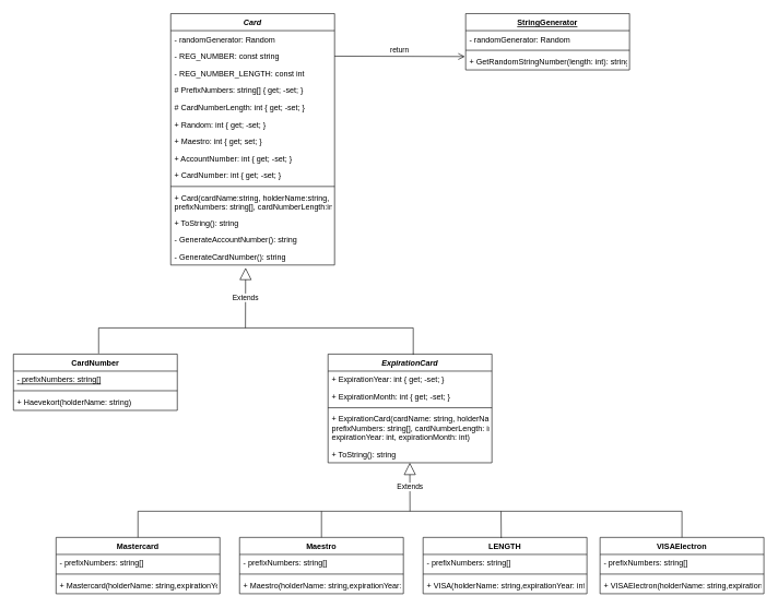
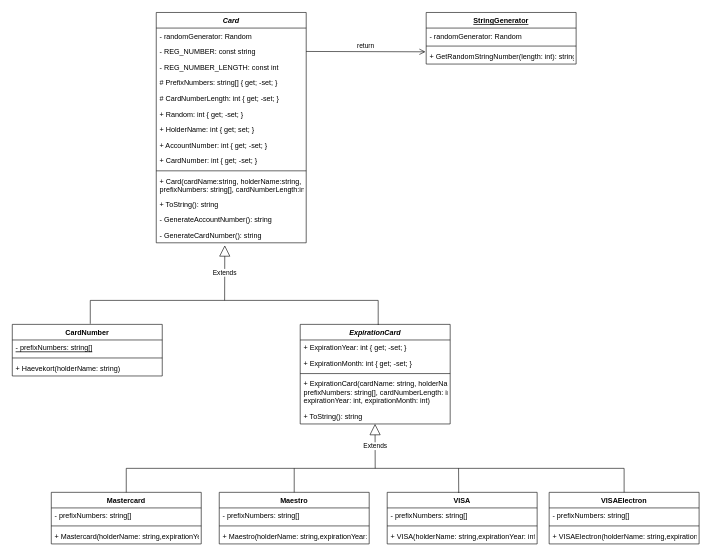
  <mxCell id="0" />
  <mxCell id="1" parent="0" />
  <mxCell id="2" value="Card" style="swimlane;fontStyle=3;align=center;verticalAlign=top;childLayout=stackLayout;horizontal=1;startSize=26;horizontalStack=0;resizeParent=1;resizeParentMax=0;resizeLast=0;collapsible=1;marginBottom=0;" vertex="1" parent="1"><mxGeometry x="260" y="20" width="250" height="384" as="geometry" /></mxCell>
  <mxCell id="3" value="- randomGenerator: Random" style="text;strokeColor=none;fillColor=none;align=left;verticalAlign=top;spacingLeft=4;spacingRight=4;overflow=hidden;rotatable=0;points=[[0,0.5],[1,0.5]];portConstraint=eastwest;" vertex="1" parent="2"><mxGeometry y="26" width="250" height="26" as="geometry" /></mxCell>
  <mxCell id="4" value="- REG_NUMBER: const string" style="text;strokeColor=none;fillColor=none;align=left;verticalAlign=top;spacingLeft=4;spacingRight=4;overflow=hidden;rotatable=0;points=[[0,0.5],[1,0.5]];portConstraint=eastwest;" vertex="1" parent="2"><mxGeometry y="52" width="250" height="26" as="geometry" /></mxCell>
  <mxCell id="5" value="- REG_NUMBER_LENGTH: const int" style="text;strokeColor=none;fillColor=none;align=left;verticalAlign=top;spacingLeft=4;spacingRight=4;overflow=hidden;rotatable=0;points=[[0,0.5],[1,0.5]];portConstraint=eastwest;" vertex="1" parent="2"><mxGeometry y="78" width="250" height="26" as="geometry" /></mxCell>
  <mxCell id="6" value="# PrefixNumbers: string[] { get; -set; }" style="text;strokeColor=none;fillColor=none;align=left;verticalAlign=top;spacingLeft=4;spacingRight=4;overflow=hidden;rotatable=0;points=[[0,0.5],[1,0.5]];portConstraint=eastwest;" vertex="1" parent="2"><mxGeometry y="104" width="250" height="26" as="geometry" /></mxCell>
  <mxCell id="7" value="# CardNumberLength: int { get; -set; }" style="text;strokeColor=none;fillColor=none;align=left;verticalAlign=top;spacingLeft=4;spacingRight=4;overflow=hidden;rotatable=0;points=[[0,0.5],[1,0.5]];portConstraint=eastwest;" vertex="1" parent="2"><mxGeometry y="130" width="250" height="26" as="geometry" /></mxCell>
  <mxCell id="8" value="+ Random: int { get; -set; }" style="text;strokeColor=none;fillColor=none;align=left;verticalAlign=top;spacingLeft=4;spacingRight=4;overflow=hidden;rotatable=0;points=[[0,0.5],[1,0.5]];portConstraint=eastwest;" vertex="1" parent="2"><mxGeometry y="156" width="250" height="26" as="geometry" /></mxCell>
- <mxCell id="9" value="+ Maestro: int { get; set; }" style="text;strokeColor=none;fillColor=none;align=left;verticalAlign=top;spacingLeft=4;spacingRight=4;overflow=hidden;rotatable=0;points=[[0,0.5],[1,0.5]];portConstraint=eastwest;" vertex="1" parent="2"><mxGeometry y="182" width="250" height="26" as="geometry" /></mxCell>
+ <mxCell id="9" value="+ HolderName: int { get; set; }" style="text;strokeColor=none;fillColor=none;align=left;verticalAlign=top;spacingLeft=4;spacingRight=4;overflow=hidden;rotatable=0;points=[[0,0.5],[1,0.5]];portConstraint=eastwest;" vertex="1" parent="2"><mxGeometry y="182" width="250" height="26" as="geometry" /></mxCell>
  <mxCell id="10" value="+ AccountNumber: int { get; -set; }" style="text;strokeColor=none;fillColor=none;align=left;verticalAlign=top;spacingLeft=4;spacingRight=4;overflow=hidden;rotatable=0;points=[[0,0.5],[1,0.5]];portConstraint=eastwest;" vertex="1" parent="2"><mxGeometry y="208" width="250" height="26" as="geometry" /></mxCell>
  <mxCell id="11" value="+ CardNumber: int { get; -set; }" style="text;strokeColor=none;fillColor=none;align=left;verticalAlign=top;spacingLeft=4;spacingRight=4;overflow=hidden;rotatable=0;points=[[0,0.5],[1,0.5]];portConstraint=eastwest;" vertex="1" parent="2"><mxGeometry y="234" width="250" height="26" as="geometry" /></mxCell>
  <mxCell id="12" value="" style="line;strokeWidth=1;fillColor=none;align=left;verticalAlign=middle;spacingTop=-1;spacingLeft=3;spacingRight=3;rotatable=0;labelPosition=right;points=[];portConstraint=eastwest;" vertex="1" parent="2"><mxGeometry y="260" width="250" height="8" as="geometry" /></mxCell>
  <mxCell id="13" value="+ Card(cardName:string, holderName:string, &#10;prefixNumbers: string[], cardNumberLength:int)" style="text;strokeColor=none;fillColor=none;align=left;verticalAlign=top;spacingLeft=4;spacingRight=4;overflow=hidden;rotatable=0;points=[[0,0.5],[1,0.5]];portConstraint=eastwest;" vertex="1" parent="2"><mxGeometry y="268" width="250" height="38" as="geometry" /></mxCell>
  <mxCell id="14" value="+ ToString(): string" style="text;strokeColor=none;fillColor=none;align=left;verticalAlign=top;spacingLeft=4;spacingRight=4;overflow=hidden;rotatable=0;points=[[0,0.5],[1,0.5]];portConstraint=eastwest;" vertex="1" parent="2"><mxGeometry y="306" width="250" height="26" as="geometry" /></mxCell>
  <mxCell id="15" value="- GenerateAccountNumber(): string" style="text;strokeColor=none;fillColor=none;align=left;verticalAlign=top;spacingLeft=4;spacingRight=4;overflow=hidden;rotatable=0;points=[[0,0.5],[1,0.5]];portConstraint=eastwest;" vertex="1" parent="2"><mxGeometry y="332" width="250" height="26" as="geometry" /></mxCell>
  <mxCell id="16" value="- GenerateCardNumber(): string" style="text;strokeColor=none;fillColor=none;align=left;verticalAlign=top;spacingLeft=4;spacingRight=4;overflow=hidden;rotatable=0;points=[[0,0.5],[1,0.5]];portConstraint=eastwest;" vertex="1" parent="2"><mxGeometry y="358" width="250" height="26" as="geometry" /></mxCell>
  <mxCell id="17" value="ExpirationCard" style="swimlane;fontStyle=3;align=center;verticalAlign=top;childLayout=stackLayout;horizontal=1;startSize=26;horizontalStack=0;resizeParent=1;resizeParentMax=0;resizeLast=0;collapsible=1;marginBottom=0;" vertex="1" parent="1"><mxGeometry x="500" y="540" width="250" height="166" as="geometry" /></mxCell>
  <mxCell id="18" value="+ ExpirationYear: int { get; -set; }" style="text;strokeColor=none;fillColor=none;align=left;verticalAlign=top;spacingLeft=4;spacingRight=4;overflow=hidden;rotatable=0;points=[[0,0.5],[1,0.5]];portConstraint=eastwest;" vertex="1" parent="17"><mxGeometry y="26" width="250" height="26" as="geometry" /></mxCell>
  <mxCell id="19" value="+ ExpirationMonth: int { get; -set; }" style="text;strokeColor=none;fillColor=none;align=left;verticalAlign=top;spacingLeft=4;spacingRight=4;overflow=hidden;rotatable=0;points=[[0,0.5],[1,0.5]];portConstraint=eastwest;" vertex="1" parent="17"><mxGeometry y="52" width="250" height="26" as="geometry" /></mxCell>
  <mxCell id="20" value="" style="line;strokeWidth=1;fillColor=none;align=left;verticalAlign=middle;spacingTop=-1;spacingLeft=3;spacingRight=3;rotatable=0;labelPosition=right;points=[];portConstraint=eastwest;" vertex="1" parent="17"><mxGeometry y="78" width="250" height="8" as="geometry" /></mxCell>
  <mxCell id="21" value="+ ExpirationCard(cardName: string, holderName: string, &#10;prefixNumbers: string[], cardNumberLength: int, &#10;expirationYear: int, expirationMonth: int)" style="text;strokeColor=none;fillColor=none;align=left;verticalAlign=top;spacingLeft=4;spacingRight=4;overflow=hidden;rotatable=0;points=[[0,0.5],[1,0.5]];portConstraint=eastwest;" vertex="1" parent="17"><mxGeometry y="86" width="250" height="54" as="geometry" /></mxCell>
  <mxCell id="22" value="+ ToString(): string" style="text;strokeColor=none;fillColor=none;align=left;verticalAlign=top;spacingLeft=4;spacingRight=4;overflow=hidden;rotatable=0;points=[[0,0.5],[1,0.5]];portConstraint=eastwest;" vertex="1" parent="17"><mxGeometry y="140" width="250" height="26" as="geometry" /></mxCell>
  <mxCell id="23" value="CardNumber" style="swimlane;fontStyle=1;align=center;verticalAlign=top;childLayout=stackLayout;horizontal=1;startSize=26;horizontalStack=0;resizeParent=1;resizeParentMax=0;resizeLast=0;collapsible=1;marginBottom=0;" vertex="1" parent="1"><mxGeometry x="20" y="540" width="250" height="86" as="geometry" /></mxCell>
  <mxCell id="24" value="- prefixNumbers: string[]" style="text;strokeColor=none;fillColor=none;align=left;verticalAlign=top;spacingLeft=4;spacingRight=4;overflow=hidden;rotatable=0;points=[[0,0.5],[1,0.5]];portConstraint=eastwest;fontStyle=4" vertex="1" parent="23"><mxGeometry y="26" width="250" height="26" as="geometry" /></mxCell>
  <mxCell id="25" value="" style="line;strokeWidth=1;fillColor=none;align=left;verticalAlign=middle;spacingTop=-1;spacingLeft=3;spacingRight=3;rotatable=0;labelPosition=right;points=[];portConstraint=eastwest;" vertex="1" parent="23"><mxGeometry y="52" width="250" height="8" as="geometry" /></mxCell>
  <mxCell id="26" value="+ Haevekort(holderName: string)" style="text;strokeColor=none;fillColor=none;align=left;verticalAlign=top;spacingLeft=4;spacingRight=4;overflow=hidden;rotatable=0;points=[[0,0.5],[1,0.5]];portConstraint=eastwest;" vertex="1" parent="23"><mxGeometry y="60" width="250" height="26" as="geometry" /></mxCell>
  <mxCell id="27" value="Maestro" style="swimlane;fontStyle=1;align=center;verticalAlign=top;childLayout=stackLayout;horizontal=1;startSize=26;horizontalStack=0;resizeParent=1;resizeParentMax=0;resizeLast=0;collapsible=1;marginBottom=0;" vertex="1" parent="1"><mxGeometry x="365" y="820" width="250" height="86" as="geometry" /></mxCell>
  <mxCell id="28" value="- prefixNumbers: string[]" style="text;strokeColor=none;fillColor=none;align=left;verticalAlign=top;spacingLeft=4;spacingRight=4;overflow=hidden;rotatable=0;points=[[0,0.5],[1,0.5]];portConstraint=eastwest;" vertex="1" parent="27"><mxGeometry y="26" width="250" height="26" as="geometry" /></mxCell>
  <mxCell id="29" value="" style="line;strokeWidth=1;fillColor=none;align=left;verticalAlign=middle;spacingTop=-1;spacingLeft=3;spacingRight=3;rotatable=0;labelPosition=right;points=[];portConstraint=eastwest;" vertex="1" parent="27"><mxGeometry y="52" width="250" height="8" as="geometry" /></mxCell>
  <mxCell id="30" value="+ Maestro(holderName: string,expirationYear: int, expirationMonth: int)" style="text;strokeColor=none;fillColor=none;align=left;verticalAlign=top;spacingLeft=4;spacingRight=4;overflow=hidden;rotatable=0;points=[[0,0.5],[1,0.5]];portConstraint=eastwest;" vertex="1" parent="27"><mxGeometry y="60" width="250" height="26" as="geometry" /></mxCell>
  <mxCell id="31" value="Mastercard" style="swimlane;fontStyle=1;align=center;verticalAlign=top;childLayout=stackLayout;horizontal=1;startSize=26;horizontalStack=0;resizeParent=1;resizeParentMax=0;resizeLast=0;collapsible=1;marginBottom=0;" vertex="1" parent="1"><mxGeometry x="85" y="820" width="250" height="86" as="geometry" /></mxCell>
  <mxCell id="32" value="- prefixNumbers: string[]" style="text;strokeColor=none;fillColor=none;align=left;verticalAlign=top;spacingLeft=4;spacingRight=4;overflow=hidden;rotatable=0;points=[[0,0.5],[1,0.5]];portConstraint=eastwest;" vertex="1" parent="31"><mxGeometry y="26" width="250" height="26" as="geometry" /></mxCell>
  <mxCell id="33" value="" style="line;strokeWidth=1;fillColor=none;align=left;verticalAlign=middle;spacingTop=-1;spacingLeft=3;spacingRight=3;rotatable=0;labelPosition=right;points=[];portConstraint=eastwest;" vertex="1" parent="31"><mxGeometry y="52" width="250" height="8" as="geometry" /></mxCell>
  <mxCell id="34" value="+ Mastercard(holderName: string,expirationYear: int, expirationMonth: int)" style="text;strokeColor=none;fillColor=none;align=left;verticalAlign=top;spacingLeft=4;spacingRight=4;overflow=hidden;rotatable=0;points=[[0,0.5],[1,0.5]];portConstraint=eastwest;" vertex="1" parent="31"><mxGeometry y="60" width="250" height="26" as="geometry" /></mxCell>
- <mxCell id="35" value="LENGTH&#10;" style="swimlane;fontStyle=1;align=center;verticalAlign=top;childLayout=stackLayout;horizontal=1;startSize=26;horizontalStack=0;resizeParent=1;resizeParentMax=0;resizeLast=0;collapsible=1;marginBottom=0;" vertex="1" parent="1"><mxGeometry x="645" y="820" width="250" height="86" as="geometry" /></mxCell>
+ <mxCell id="35" value="VISA&#10;" style="swimlane;fontStyle=1;align=center;verticalAlign=top;childLayout=stackLayout;horizontal=1;startSize=26;horizontalStack=0;resizeParent=1;resizeParentMax=0;resizeLast=0;collapsible=1;marginBottom=0;" vertex="1" parent="1"><mxGeometry x="645" y="820" width="250" height="86" as="geometry" /></mxCell>
  <mxCell id="36" value="- prefixNumbers: string[]" style="text;strokeColor=none;fillColor=none;align=left;verticalAlign=top;spacingLeft=4;spacingRight=4;overflow=hidden;rotatable=0;points=[[0,0.5],[1,0.5]];portConstraint=eastwest;" vertex="1" parent="35"><mxGeometry y="26" width="250" height="26" as="geometry" /></mxCell>
  <mxCell id="37" value="" style="line;strokeWidth=1;fillColor=none;align=left;verticalAlign=middle;spacingTop=-1;spacingLeft=3;spacingRight=3;rotatable=0;labelPosition=right;points=[];portConstraint=eastwest;" vertex="1" parent="35"><mxGeometry y="52" width="250" height="8" as="geometry" /></mxCell>
  <mxCell id="38" value="+ VISA(holderName: string,expirationYear: int, expirationMonth: int)" style="text;strokeColor=none;fillColor=none;align=left;verticalAlign=top;spacingLeft=4;spacingRight=4;overflow=hidden;rotatable=0;points=[[0,0.5],[1,0.5]];portConstraint=eastwest;" vertex="1" parent="35"><mxGeometry y="60" width="250" height="26" as="geometry" /></mxCell>
  <mxCell id="39" value="VISAElectron" style="swimlane;fontStyle=1;align=center;verticalAlign=top;childLayout=stackLayout;horizontal=1;startSize=26;horizontalStack=0;resizeParent=1;resizeParentMax=0;resizeLast=0;collapsible=1;marginBottom=0;" vertex="1" parent="1"><mxGeometry x="915" y="820" width="250" height="86" as="geometry" /></mxCell>
  <mxCell id="40" value="- prefixNumbers: string[]" style="text;strokeColor=none;fillColor=none;align=left;verticalAlign=top;spacingLeft=4;spacingRight=4;overflow=hidden;rotatable=0;points=[[0,0.5],[1,0.5]];portConstraint=eastwest;" vertex="1" parent="39"><mxGeometry y="26" width="250" height="26" as="geometry" /></mxCell>
  <mxCell id="41" value="" style="line;strokeWidth=1;fillColor=none;align=left;verticalAlign=middle;spacingTop=-1;spacingLeft=3;spacingRight=3;rotatable=0;labelPosition=right;points=[];portConstraint=eastwest;" vertex="1" parent="39"><mxGeometry y="52" width="250" height="8" as="geometry" /></mxCell>
  <mxCell id="42" value="+ VISAElectron(holderName: string,expirationYear: int, expirationMonth: int)" style="text;strokeColor=none;fillColor=none;align=left;verticalAlign=top;spacingLeft=4;spacingRight=4;overflow=hidden;rotatable=0;points=[[0,0.5],[1,0.5]];portConstraint=eastwest;" vertex="1" parent="39"><mxGeometry y="60" width="250" height="26" as="geometry" /></mxCell>
  <mxCell id="43" value="Extends" style="endArrow=block;endSize=16;endFill=0;html=1;entryX=0.457;entryY=1.163;entryDx=0;entryDy=0;entryPerimeter=0;" edge="1" parent="1" target="16"><mxGeometry width="160" relative="1" as="geometry"><mxPoint x="374" y="500" as="sourcePoint" /><mxPoint x="440" y="530" as="targetPoint" /></mxGeometry></mxCell>
  <mxCell id="44" value="Extends" style="endArrow=block;endSize=16;endFill=0;html=1;entryX=0.457;entryY=1.163;entryDx=0;entryDy=0;entryPerimeter=0;" edge="1" parent="1"><mxGeometry width="160" relative="1" as="geometry"><mxPoint x="625" y="780" as="sourcePoint" /><mxPoint x="624.75" y="705.998" as="targetPoint" /></mxGeometry></mxCell>
  <mxCell id="45" value="" style="endArrow=none;html=1;" edge="1" parent="1"><mxGeometry width="50" height="50" relative="1" as="geometry"><mxPoint x="210" y="780" as="sourcePoint" /><mxPoint x="1040" y="780" as="targetPoint" /></mxGeometry></mxCell>
  <mxCell id="46" value="" style="endArrow=none;html=1;exitX=0.5;exitY=0;exitDx=0;exitDy=0;" edge="1" parent="1" source="31"><mxGeometry width="50" height="50" relative="1" as="geometry"><mxPoint x="100" y="790" as="sourcePoint" /><mxPoint x="210" y="780" as="targetPoint" /></mxGeometry></mxCell>
  <mxCell id="47" value="" style="endArrow=none;html=1;exitX=0.5;exitY=0;exitDx=0;exitDy=0;" edge="1" parent="1" source="27"><mxGeometry width="50" height="50" relative="1" as="geometry"><mxPoint x="350" y="750" as="sourcePoint" /><mxPoint x="490" y="780" as="targetPoint" /></mxGeometry></mxCell>
  <mxCell id="48" value="" style="endArrow=none;html=1;exitX=0.477;exitY=0.013;exitDx=0;exitDy=0;exitPerimeter=0;" edge="1" parent="1" source="35"><mxGeometry width="50" height="50" relative="1" as="geometry"><mxPoint x="770" y="790" as="sourcePoint" /><mxPoint x="764" y="780" as="targetPoint" /></mxGeometry></mxCell>
  <mxCell id="49" value="" style="endArrow=none;html=1;exitX=0.5;exitY=0;exitDx=0;exitDy=0;" edge="1" parent="1" source="39"><mxGeometry width="50" height="50" relative="1" as="geometry"><mxPoint x="910" y="720" as="sourcePoint" /><mxPoint x="1040" y="780" as="targetPoint" /></mxGeometry></mxCell>
  <mxCell id="50" value="" style="endArrow=none;html=1;" edge="1" parent="1"><mxGeometry width="50" height="50" relative="1" as="geometry"><mxPoint x="150" y="500" as="sourcePoint" /><mxPoint x="630" y="500" as="targetPoint" /></mxGeometry></mxCell>
  <mxCell id="51" value="" style="endArrow=none;html=1;" edge="1" parent="1"><mxGeometry width="50" height="50" relative="1" as="geometry"><mxPoint x="150" y="539" as="sourcePoint" /><mxPoint x="150" y="500" as="targetPoint" /></mxGeometry></mxCell>
  <mxCell id="52" value="" style="endArrow=none;html=1;" edge="1" parent="1"><mxGeometry width="50" height="50" relative="1" as="geometry"><mxPoint x="630" y="541" as="sourcePoint" /><mxPoint x="630" y="500" as="targetPoint" /></mxGeometry></mxCell>
  <mxCell id="53" value="StringGenerator" style="swimlane;fontStyle=5;align=center;verticalAlign=top;childLayout=stackLayout;horizontal=1;startSize=26;horizontalStack=0;resizeParent=1;resizeParentMax=0;resizeLast=0;collapsible=1;marginBottom=0;" vertex="1" parent="1"><mxGeometry x="710" y="20" width="250" height="86" as="geometry" /></mxCell>
  <mxCell id="54" value="- randomGenerator: Random" style="text;strokeColor=none;fillColor=none;align=left;verticalAlign=top;spacingLeft=4;spacingRight=4;overflow=hidden;rotatable=0;points=[[0,0.5],[1,0.5]];portConstraint=eastwest;" vertex="1" parent="53"><mxGeometry y="26" width="250" height="26" as="geometry" /></mxCell>
  <mxCell id="55" value="" style="line;strokeWidth=1;fillColor=none;align=left;verticalAlign=middle;spacingTop=-1;spacingLeft=3;spacingRight=3;rotatable=0;labelPosition=right;points=[];portConstraint=eastwest;" vertex="1" parent="53"><mxGeometry y="52" width="250" height="8" as="geometry" /></mxCell>
  <mxCell id="56" value="+ GetRandomStringNumber(length: int): string" style="text;strokeColor=none;fillColor=none;align=left;verticalAlign=top;spacingLeft=4;spacingRight=4;overflow=hidden;rotatable=0;points=[[0,0.5],[1,0.5]];portConstraint=eastwest;" vertex="1" parent="53"><mxGeometry y="60" width="250" height="26" as="geometry" /></mxCell>
  <mxCell id="57" value="return" style="html=1;verticalAlign=bottom;endArrow=open;dashed=0;endSize=8;exitX=1;exitY=0.5;exitDx=0;exitDy=0;entryX=-0.005;entryY=0.214;entryDx=0;entryDy=0;entryPerimeter=0;" edge="1" parent="1" source="4" target="56"><mxGeometry relative="1" as="geometry"><mxPoint x="740" y="120" as="sourcePoint" /><mxPoint x="660" y="120" as="targetPoint" /></mxGeometry></mxCell>
